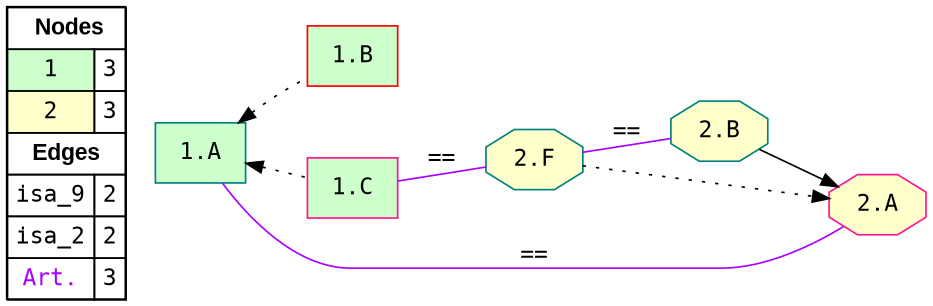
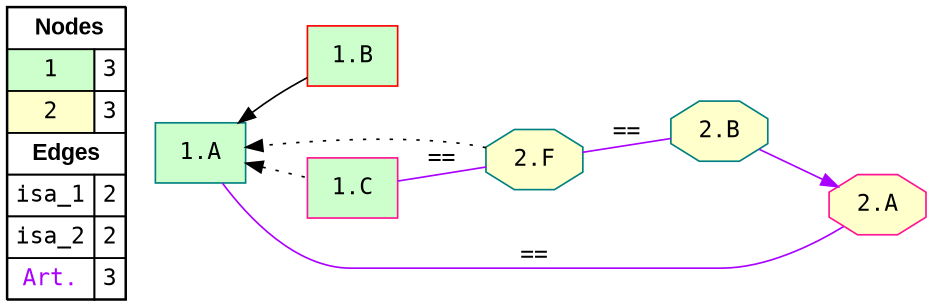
  digraph {
    fontname="DejaVu Sans Mono"
    rankdir=LR
    node [fillcolor="#CCFFCC" fontname="DejaVu Sans Mono" shape=box style=filled color=teal]
    edge [color="#000000" constraint=true fontname="DejaVu Sans Mono" penwidth=1 style=bold]
-   n1 [fillcolor=white label=<   <TABLE BORDER="0" CELLBORDER="1" CELLSPACING="0" CELLPADDING="4">  <TR> <TD COLSPAN="2"><font face="Arial Black"> Nodes</font></TD> </TR>  <TR>   <TD bgcolor="#CCFFCC" fontname="helvetica">1</TD>   <TD>3</TD>   </TR>  <TR>   <TD bgcolor="#FFFFCC" fontname="helvetica">2</TD>   <TD>3</TD>   </TR>  <TR> <TD COLSPAN="2"><font face = "Arial Black"> Edges </font></TD> </TR>  <TR>   <TD><font color ="#000000">isa_9</font></TD>   <TD>2</TD>   </TR>  <TR>   <TD><font color ="#000000">isa_2</font></TD>   <TD>2</TD>   </TR>  <TR>   <TD><font color ="#AA00FF">Art.</font></TD>   <TD>3</TD>   </TR>  </TABLE>   > margin=0 color=""]
+   n1 [fillcolor=white label=<   <TABLE BORDER="0" CELLBORDER="1" CELLSPACING="0" CELLPADDING="4">  <TR> <TD COLSPAN="2"><font face="Arial Black"> Nodes</font></TD> </TR>  <TR>   <TD bgcolor="#CCFFCC" fontname="helvetica">1</TD>   <TD>3</TD>   </TR>  <TR>   <TD bgcolor="#FFFFCC" fontname="helvetica">2</TD>   <TD>3</TD>   </TR>  <TR> <TD COLSPAN="2"><font face = "Arial Black"> Edges </font></TD> </TR>  <TR>   <TD><font color ="#000000">isa_1</font></TD>   <TD>2</TD>   </TR>  <TR>   <TD><font color ="#000000">isa_2</font></TD>   <TD>2</TD>   </TR>  <TR>   <TD><font color ="#AA00FF">Art.</font></TD>   <TD>3</TD>   </TR>  </TABLE>   > margin=0 color=""]
    "1.B" [color=red]
    "1.A"
    "1.C" [color=deeppink]
    "2.A" [color=deeppink fillcolor="#FFFFCC" shape=octagon]
    "2.F" [fillcolor="#FFFFCC" shape=octagon]
    "2.B" [fillcolor="#FFFFCC" shape=octagon]
    subgraph sub_1 {
      rank=source
      n1
    }
-   "1.A" -> "1.B" [dir=back style=dotted]
+   "1.A" -> "1.B" [dir=back]
    "1.A" -> "1.C" [dir=back style=dotted]
    "1.A" -> "2.A" [arrowhead=none color="#AA00FF" label="=="]
    "1.C" -> "2.F" [arrowhead=none color="#AA00FF" label="=="]
-   "2.F" -> "2.A" [style=dotted]
+   "2.F" -> "1.A" [style=dotted]
    "2.F" -> "2.B" [arrowhead=none color="#AA00FF" label="=="]
-   "2.B" -> "2.A"
+   "2.B" -> "2.A" [color="#AA00FF"]
  }
